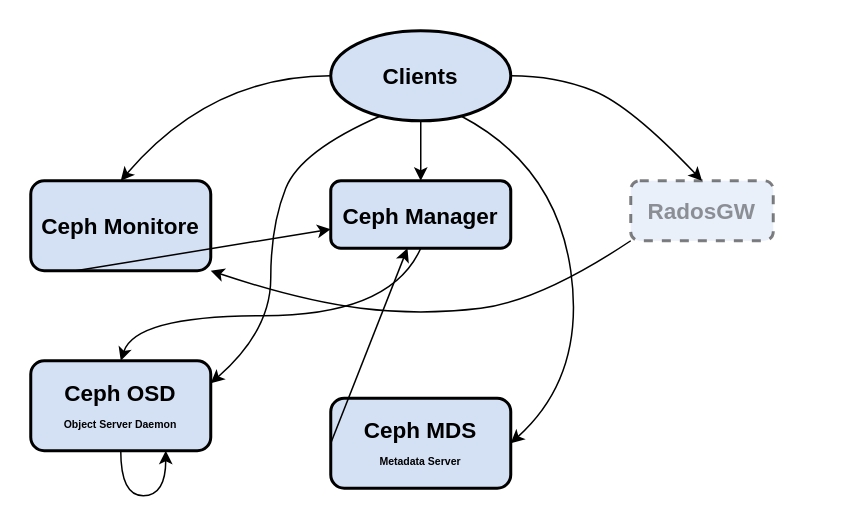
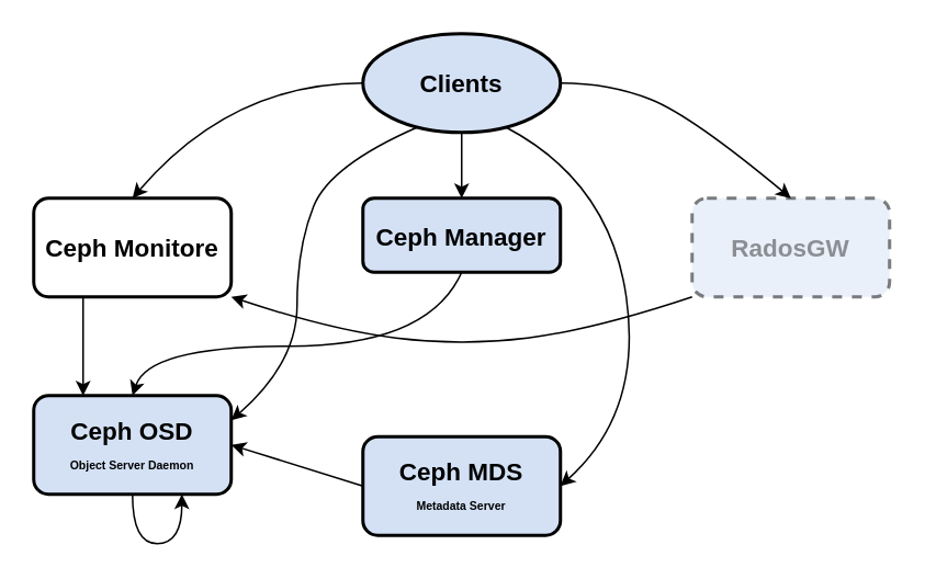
  <mxCell id="0" />
  <mxCell id="1" parent="0" />
- <mxCell id="2" value="Ceph Monitore" style="rounded=1;whiteSpace=wrap;html=1;strokeWidth=2;fontColor=#000000;fontStyle=1;fontSize=15;fillColor=#D4E1F5;" vertex="1" parent="1"><mxGeometry x="20" y="120" width="120" height="60" as="geometry" /></mxCell>
+ <mxCell id="2" value="Ceph Monitore" style="rounded=1;whiteSpace=wrap;html=1;strokeWidth=2;fontColor=#000000;fontStyle=1;fontSize=15;fillColor=#ffffff;" vertex="1" parent="1"><mxGeometry x="20" y="120" width="120" height="60" as="geometry" /></mxCell>
  <mxCell id="3" value="Ceph OSD&lt;br&gt;&lt;font style=&quot;font-size: 7px&quot;&gt;Object Server Daemon&lt;br&gt;&lt;/font&gt;" style="rounded=1;whiteSpace=wrap;html=1;strokeWidth=2;fontColor=#000000;fontStyle=1;fontSize=15;fillColor=#D4E1F5;" vertex="1" parent="1"><mxGeometry x="20" y="240" width="120" height="60" as="geometry" /></mxCell>
  <mxCell id="4" value="Ceph Manager" style="rounded=1;whiteSpace=wrap;html=1;strokeWidth=2;fontColor=#000000;fontStyle=1;fontSize=15;fillColor=#D4E1F5;" vertex="1" parent="1"><mxGeometry x="220" y="120" width="120" height="45" as="geometry" /></mxCell>
  <mxCell id="5" value="Ceph MDS&lt;br&gt;&lt;font style=&quot;font-size: 7px&quot;&gt;Metadata Server&lt;/font&gt;" style="rounded=1;whiteSpace=wrap;html=1;strokeWidth=2;fontColor=#000000;fontStyle=1;fontSize=15;fillColor=#D4E1F5;" vertex="1" parent="1"><mxGeometry x="220" y="265" width="120" height="60" as="geometry" /></mxCell>
- <mxCell id="6" value="RadosGW" style="rounded=1;whiteSpace=wrap;html=1;strokeWidth=2;fontColor=#000000;fontStyle=1;fontSize=15;fillColor=#D4E1F5;dashed=1;gradientColor=none;gradientDirection=north;opacity=50;textOpacity=40;" vertex="1" parent="1"><mxGeometry x="420" y="120" width="95" height="40" as="geometry" /></mxCell>
+ <mxCell id="6" value="RadosGW" style="rounded=1;whiteSpace=wrap;html=1;strokeWidth=2;fontColor=#000000;fontStyle=1;fontSize=15;fillColor=#D4E1F5;dashed=1;gradientColor=none;gradientDirection=north;opacity=50;textOpacity=40;" vertex="1" parent="1"><mxGeometry x="420" y="120" width="120" height="60" as="geometry" /></mxCell>
  <mxCell id="7" value="Clients" style="ellipse;whiteSpace=wrap;html=1;strokeWidth=2;fontColor=#000000;fontStyle=1;fontSize=15;fillColor=#D4E1F5;" vertex="1" parent="1"><mxGeometry x="220" y="20" width="120" height="60" as="geometry" /></mxCell>
  <mxCell id="8" value="" style="curved=1;endArrow=classic;html=1;fontSize=15;fontColor=#000000;exitX=0;exitY=0.5;exitDx=0;exitDy=0;entryX=0.5;entryY=0;entryDx=0;entryDy=0;" edge="1" parent="1" source="7" target="2"><mxGeometry x="0.105" y="13" width="50" height="50" relative="1" as="geometry"><mxPoint x="110" y="90" as="sourcePoint" /><mxPoint x="160" y="40" as="targetPoint" /><Array as="points"><mxPoint x="140" y="50" /></Array><mxPoint as="offset" /></mxGeometry></mxCell>
  <mxCell id="9" value="" style="curved=1;endArrow=classic;html=1;fontSize=15;fontColor=#000000;exitX=0.25;exitY=1;exitDx=0;exitDy=0;entryX=1;entryY=0.25;entryDx=0;entryDy=0;" edge="1" parent="1" source="7" target="3"><mxGeometry width="50" height="50" relative="1" as="geometry"><mxPoint x="80" y="90" as="sourcePoint" /><mxPoint x="180" y="200" as="targetPoint" /><Array as="points"><mxPoint x="200" y="100" /><mxPoint x="180" y="150" /><mxPoint x="180" y="220" /></Array></mxGeometry></mxCell>
  <mxCell id="10" value="" style="curved=1;endArrow=classic;html=1;fontSize=15;fontColor=#000000;exitX=1;exitY=0.5;exitDx=0;exitDy=0;entryX=0.5;entryY=0;entryDx=0;entryDy=0;" edge="1" parent="1" source="7" target="6"><mxGeometry width="50" height="50" relative="1" as="geometry"><mxPoint x="400" y="80" as="sourcePoint" /><mxPoint x="450" y="30" as="targetPoint" /><Array as="points"><mxPoint x="370" y="50" /><mxPoint x="420" y="70" /></Array></mxGeometry></mxCell>
  <mxCell id="11" value="" style="curved=1;endArrow=classic;html=1;fontSize=15;fontColor=#000000;exitX=0;exitY=1;exitDx=0;exitDy=0;entryX=1;entryY=1;entryDx=0;entryDy=0;" edge="1" parent="1" source="6" target="2"><mxGeometry width="50" height="50" relative="1" as="geometry"><mxPoint x="440" y="250" as="sourcePoint" /><mxPoint x="490" y="200" as="targetPoint" /><Array as="points"><mxPoint x="360" y="200" /><mxPoint x="280" y="210" /><mxPoint x="200" y="200" /></Array></mxGeometry></mxCell>
  <mxCell id="12" value="" style="curved=1;endArrow=classic;html=1;fontSize=15;fontColor=#000000;exitX=0.75;exitY=1;exitDx=0;exitDy=0;entryX=1;entryY=0.5;entryDx=0;entryDy=0;" edge="1" parent="1" source="7" target="5"><mxGeometry width="50" height="50" relative="1" as="geometry"><mxPoint x="430" y="270" as="sourcePoint" /><mxPoint x="520" y="240" as="targetPoint" /><Array as="points"><mxPoint x="370" y="110" /><mxPoint x="390" y="250" /></Array></mxGeometry></mxCell>
  <mxCell id="13" value="" style="curved=1;endArrow=classic;html=1;fontSize=15;fontColor=#000000;exitX=0.5;exitY=1;exitDx=0;exitDy=0;entryX=0.5;entryY=0;entryDx=0;entryDy=0;" edge="1" parent="1" source="4" target="3"><mxGeometry width="50" height="50" relative="1" as="geometry"><mxPoint x="460" y="50" as="sourcePoint" /><mxPoint x="510" y="0" as="targetPoint" /><Array as="points"><mxPoint x="260" y="210" /><mxPoint x="90" y="210" /></Array></mxGeometry></mxCell>
  <mxCell id="14" value="" style="curved=1;endArrow=classic;html=1;fontSize=15;fontColor=#000000;exitX=0.5;exitY=1;exitDx=0;exitDy=0;entryX=0.75;entryY=1;entryDx=0;entryDy=0;" edge="1" parent="1" source="3" target="3"><mxGeometry width="50" height="50" relative="1" as="geometry"><mxPoint x="500" y="290" as="sourcePoint" /><mxPoint x="110" y="330" as="targetPoint" /><Array as="points"><mxPoint x="80" y="330" /><mxPoint x="110" y="330" /></Array></mxGeometry></mxCell>
- <mxCell id="15" value="" style="endArrow=classic;html=1;fontSize=15;fontColor=#000000;exitX=0.25;exitY=1;exitDx=0;exitDy=0;" edge="1" parent="1" source="2" target="4"><mxGeometry width="50" height="50" relative="1" as="geometry"><mxPoint x="0" y="230" as="sourcePoint" /><mxPoint x="50" y="180" as="targetPoint" /></mxGeometry></mxCell>
+ <mxCell id="15" value="" style="endArrow=classic;html=1;fontSize=15;fontColor=#000000;exitX=0.25;exitY=1;exitDx=0;exitDy=0;entryX=0.25;entryY=0;entryDx=0;entryDy=0;" edge="1" parent="1" source="2" target="3"><mxGeometry width="50" height="50" relative="1" as="geometry"><mxPoint x="0" y="230" as="sourcePoint" /><mxPoint x="50" y="180" as="targetPoint" /></mxGeometry></mxCell>
  <mxCell id="16" value="" style="endArrow=classic;html=1;fontSize=15;fontColor=#000000;exitX=0.5;exitY=1;exitDx=0;exitDy=0;entryX=0.5;entryY=0;entryDx=0;entryDy=0;" edge="1" parent="1" source="7" target="4"><mxGeometry width="50" height="50" relative="1" as="geometry"><mxPoint x="270" y="140" as="sourcePoint" /><mxPoint x="320" y="90" as="targetPoint" /></mxGeometry></mxCell>
- <mxCell id="17" value="" style="endArrow=classic;html=1;fontSize=15;fontColor=#000000;exitX=0;exitY=0.5;exitDx=0;exitDy=0;" edge="1" parent="1" source="5" target="4"><mxGeometry width="50" height="50" relative="1" as="geometry"><mxPoint x="160" y="330" as="sourcePoint" /><mxPoint x="210" y="280" as="targetPoint" /></mxGeometry></mxCell>
+ <mxCell id="17" value="" style="endArrow=classic;html=1;fontSize=15;fontColor=#000000;exitX=0;exitY=0.5;exitDx=0;exitDy=0;entryX=1;entryY=0.5;entryDx=0;entryDy=0;" edge="1" parent="1" source="5" target="3"><mxGeometry width="50" height="50" relative="1" as="geometry"><mxPoint x="160" y="330" as="sourcePoint" /><mxPoint x="210" y="280" as="targetPoint" /></mxGeometry></mxCell>
